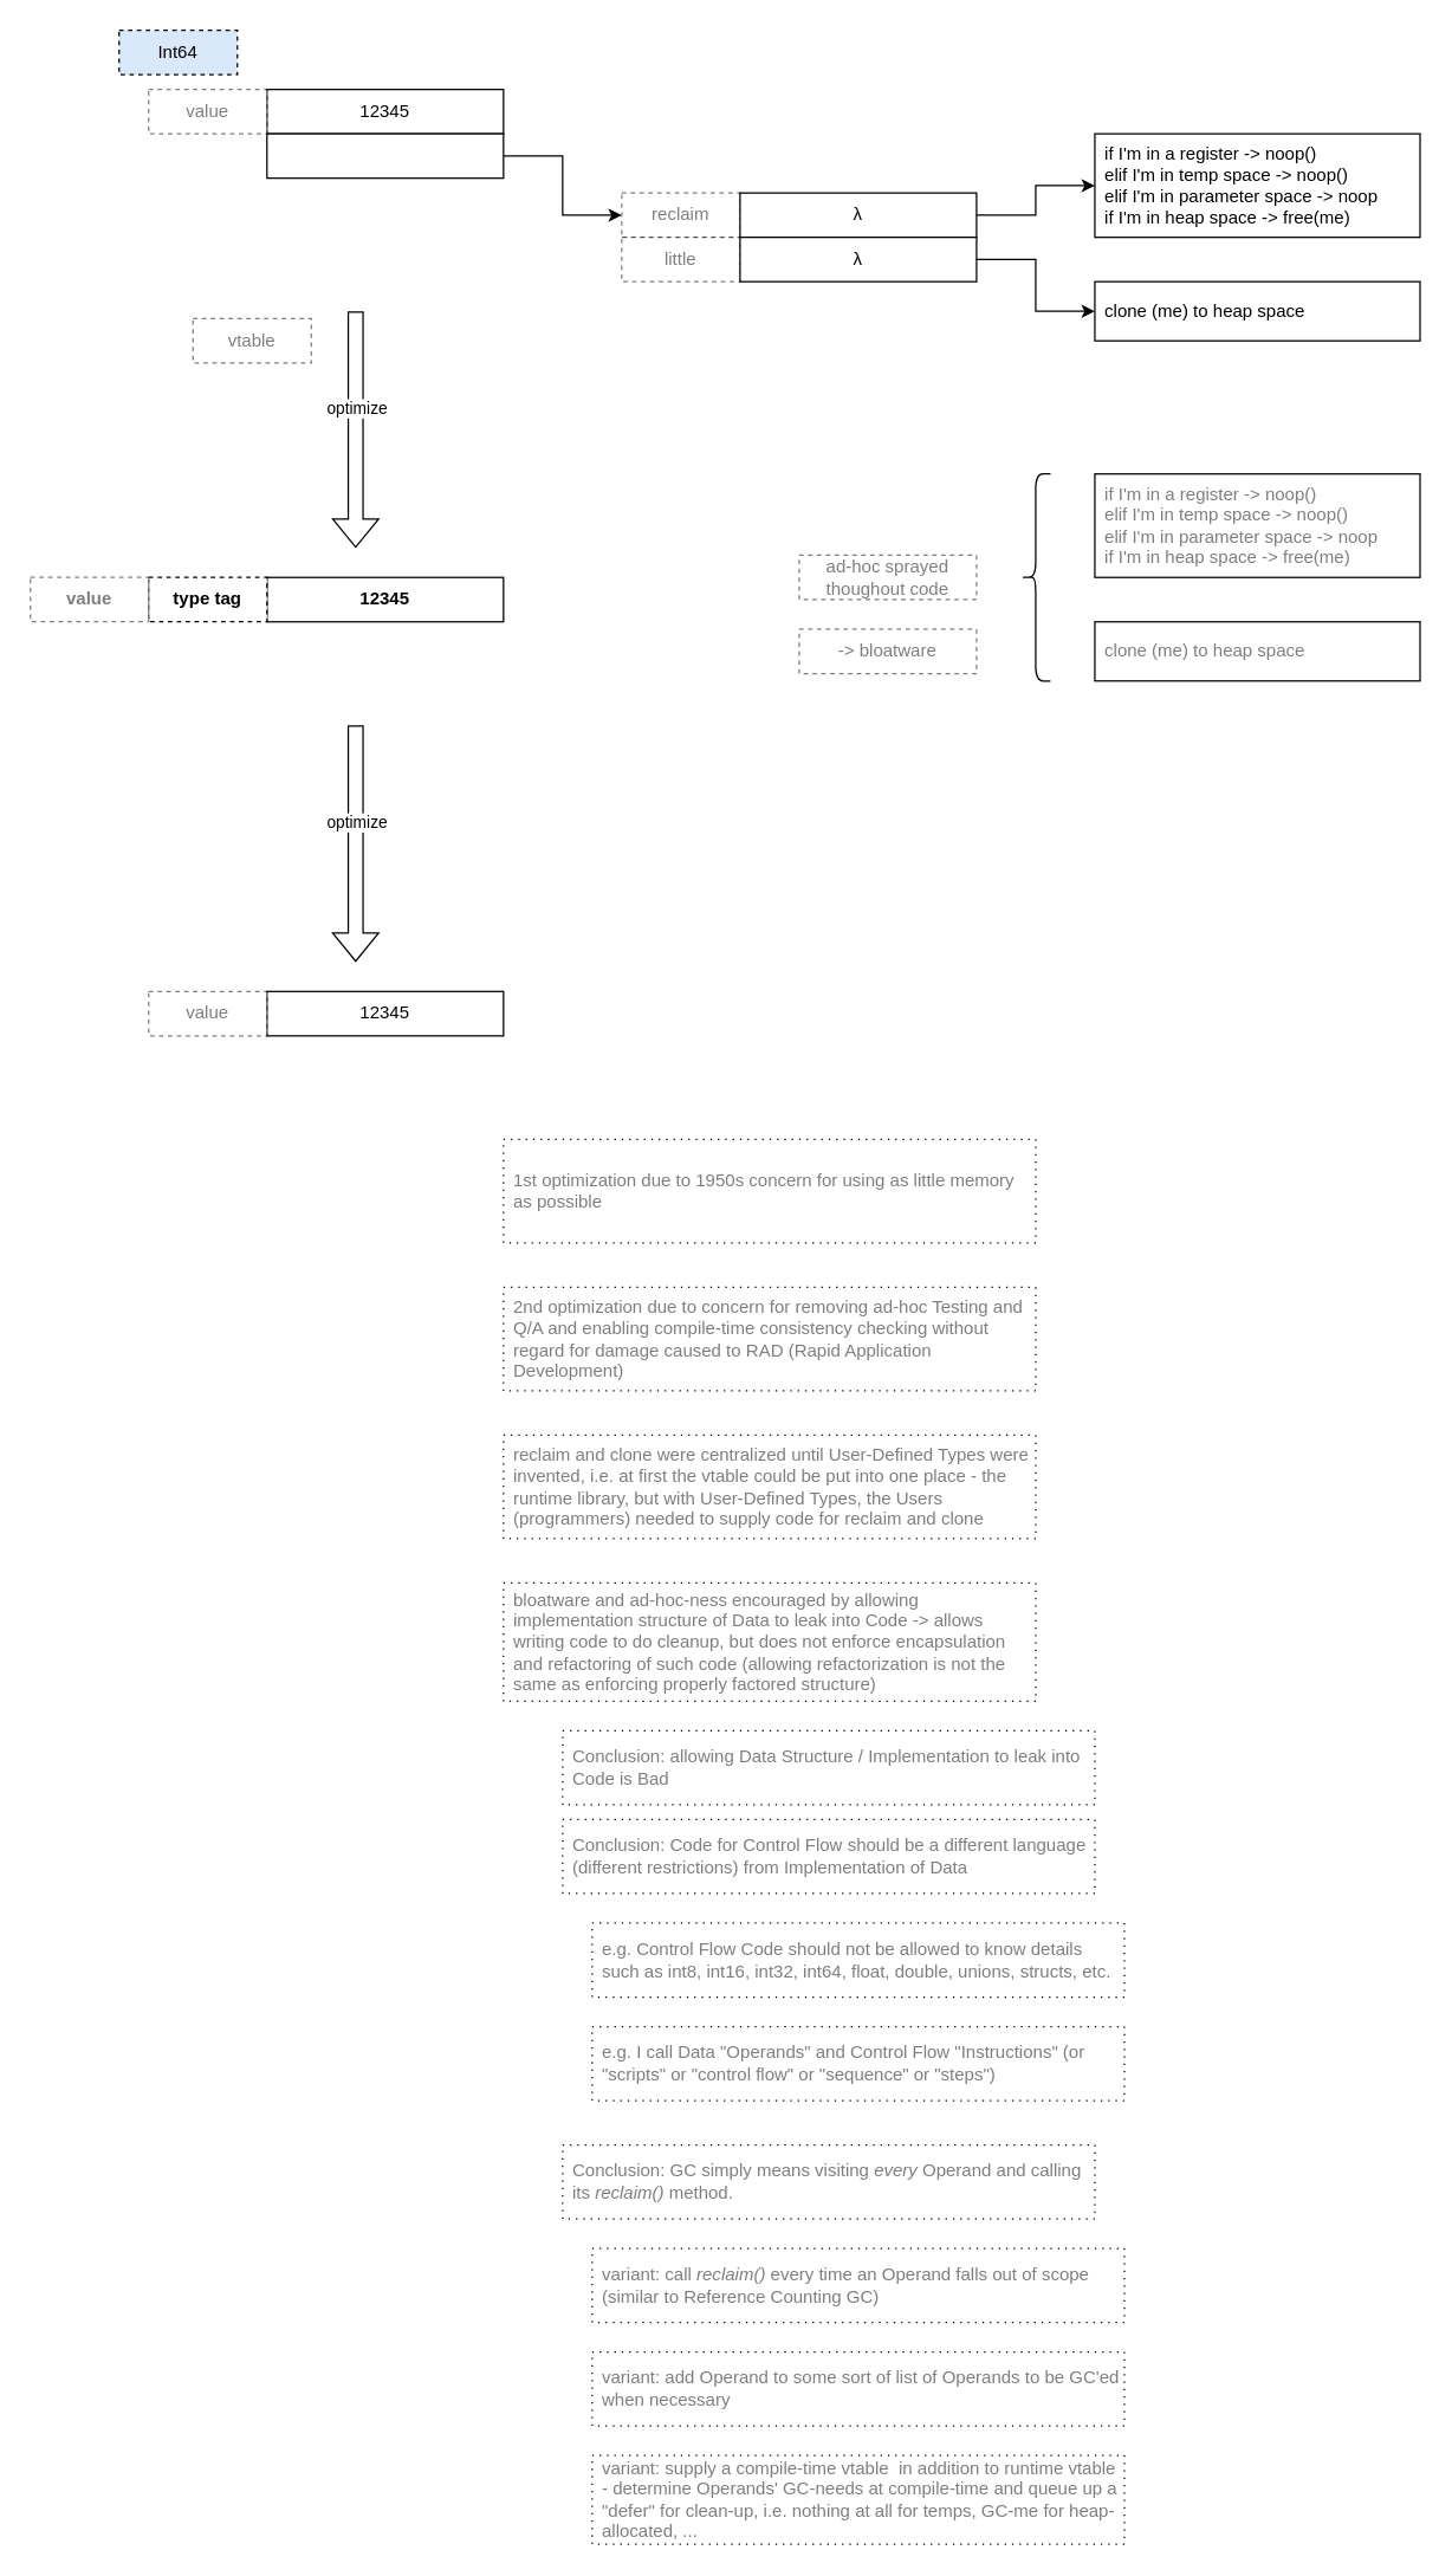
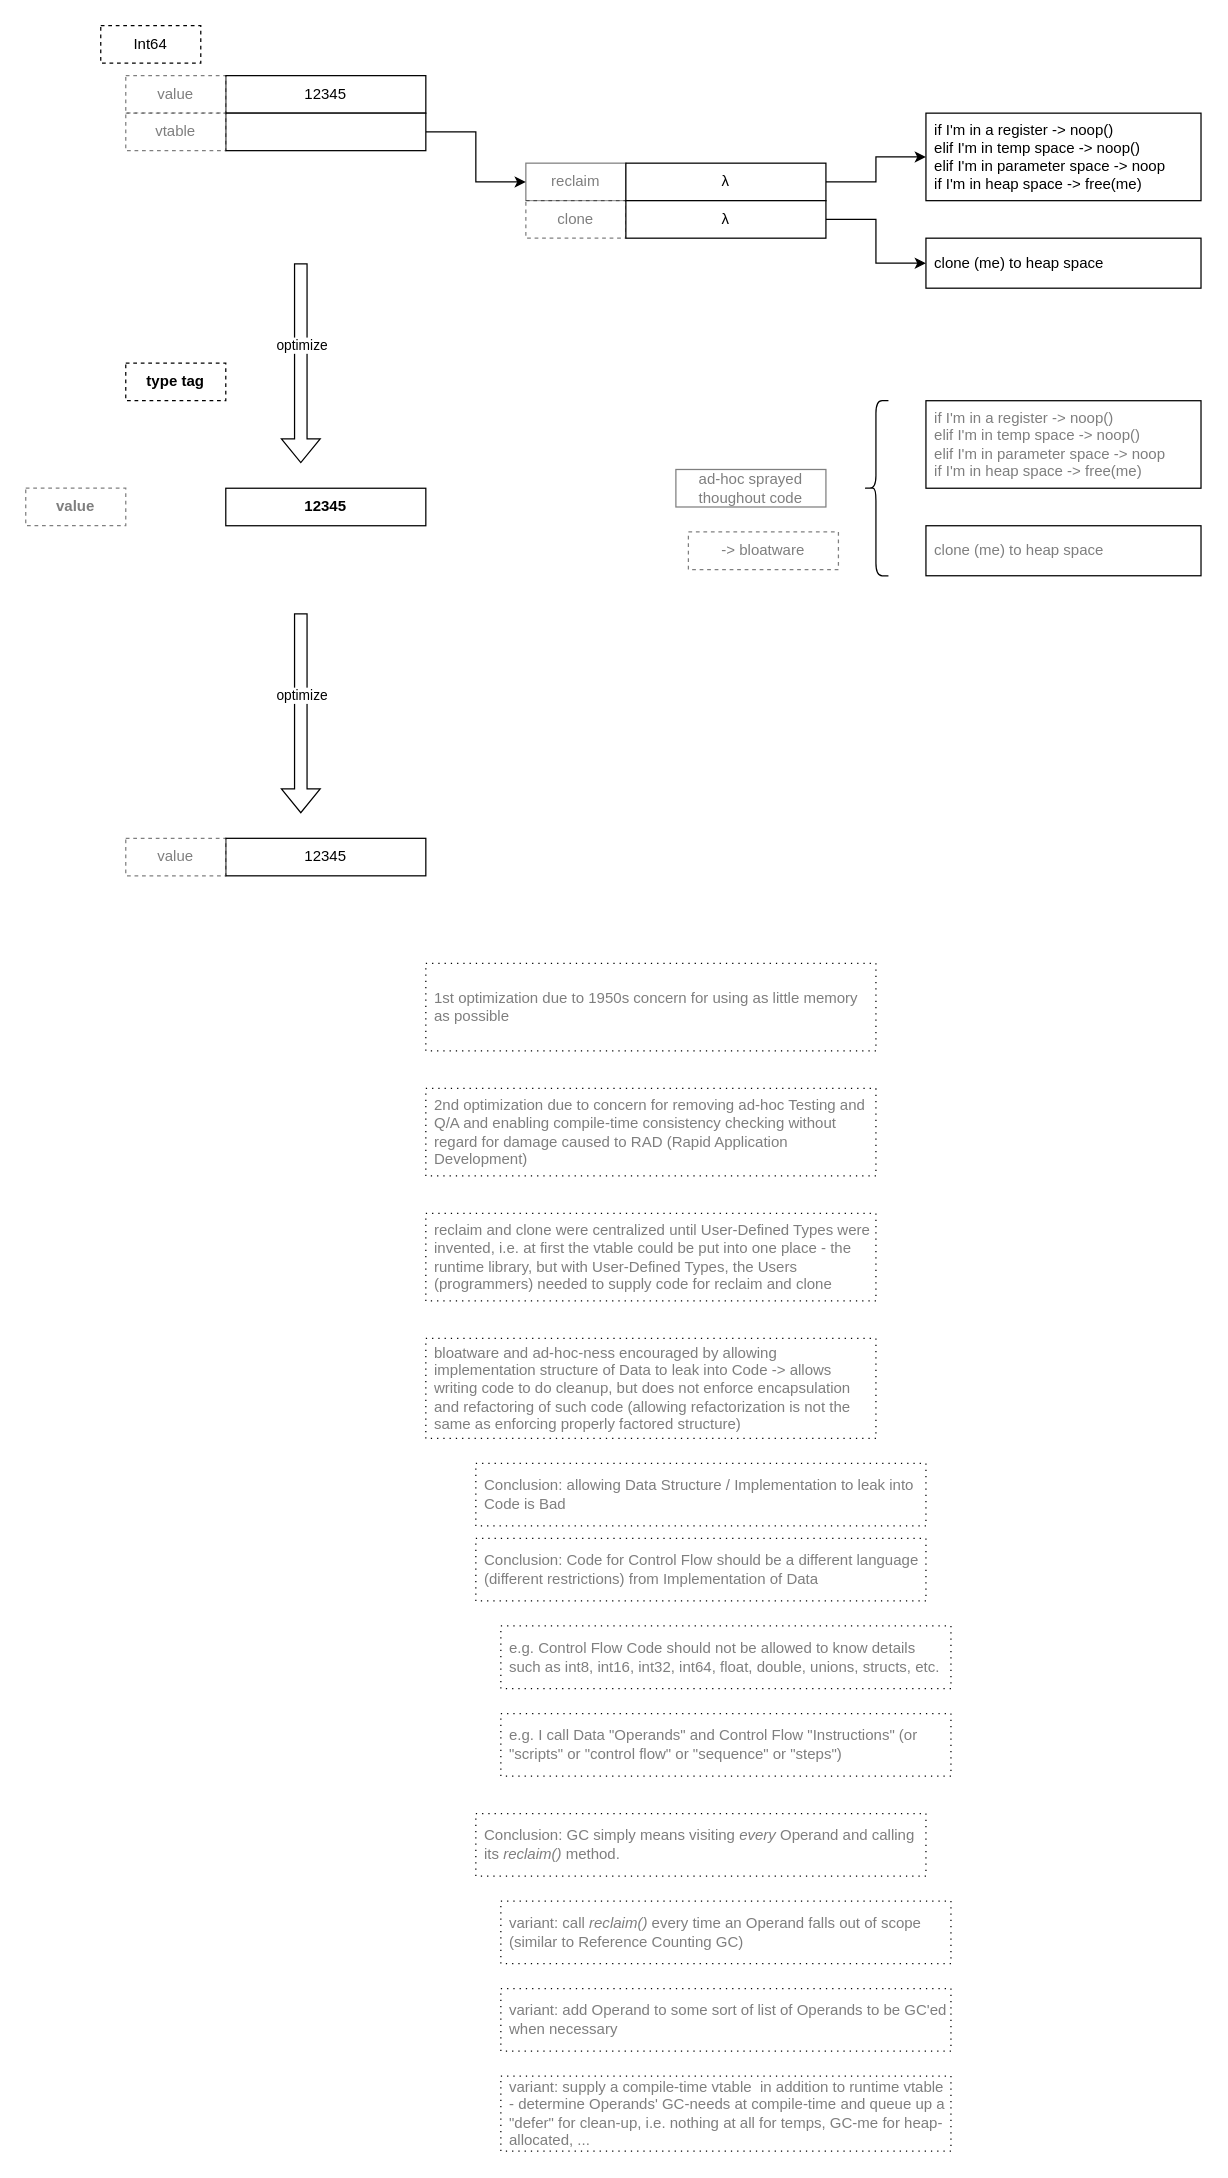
  <mxCell id="0" />
  <mxCell id="1" parent="0" />
  <mxCell id="2" value="12345" style="rounded=0;whiteSpace=wrap;html=1;" vertex="1" parent="1"><mxGeometry x="180" y="60" width="160" height="30" as="geometry" /></mxCell>
  <mxCell id="3" style="edgeStyle=orthogonalEdgeStyle;rounded=0;orthogonalLoop=1;jettySize=auto;html=1;exitX=1;exitY=0.5;exitDx=0;exitDy=0;entryX=0;entryY=0.5;entryDx=0;entryDy=0;" edge="1" parent="1" source="4" target="5"><mxGeometry relative="1" as="geometry" /></mxCell>
  <mxCell id="4" value="" style="rounded=0;whiteSpace=wrap;html=1;" vertex="1" parent="1"><mxGeometry x="180" y="90" width="160" height="30" as="geometry" /></mxCell>
- <mxCell id="5" value="reclaim" style="rounded=0;whiteSpace=wrap;html=1;dashed=1;opacity=50;textOpacity=50;" vertex="1" parent="1"><mxGeometry x="420" y="130" width="80" height="30" as="geometry" /></mxCell>
- <mxCell id="6" value="little" style="rounded=0;whiteSpace=wrap;html=1;dashed=1;opacity=50;textOpacity=50;" vertex="1" parent="1"><mxGeometry x="420" y="160" width="80" height="30" as="geometry" /></mxCell>
+ <mxCell id="5" value="reclaim" style="rounded=0;whiteSpace=wrap;html=1;dashed=0;opacity=50;textOpacity=50;" vertex="1" parent="1"><mxGeometry x="420" y="130" width="80" height="30" as="geometry" /></mxCell>
+ <mxCell id="6" value="clone" style="rounded=0;whiteSpace=wrap;html=1;dashed=1;opacity=50;textOpacity=50;" vertex="1" parent="1"><mxGeometry x="420" y="160" width="80" height="30" as="geometry" /></mxCell>
  <mxCell id="7" style="edgeStyle=orthogonalEdgeStyle;rounded=0;orthogonalLoop=1;jettySize=auto;html=1;exitX=1;exitY=0.5;exitDx=0;exitDy=0;entryX=0;entryY=0.5;entryDx=0;entryDy=0;" edge="1" parent="1" source="8" target="11"><mxGeometry relative="1" as="geometry" /></mxCell>
  <mxCell id="8" value="λ" style="rounded=0;whiteSpace=wrap;html=1;" vertex="1" parent="1"><mxGeometry x="500" y="130" width="160" height="30" as="geometry" /></mxCell>
  <mxCell id="9" style="edgeStyle=orthogonalEdgeStyle;rounded=0;orthogonalLoop=1;jettySize=auto;html=1;exitX=1;exitY=0.5;exitDx=0;exitDy=0;entryX=0;entryY=0.5;entryDx=0;entryDy=0;" edge="1" parent="1" source="10" target="12"><mxGeometry relative="1" as="geometry" /></mxCell>
  <mxCell id="10" value="λ" style="rounded=0;whiteSpace=wrap;html=1;" vertex="1" parent="1"><mxGeometry x="500" y="160" width="160" height="30" as="geometry" /></mxCell>
  <mxCell id="11" value="if I'm in a register -&amp;gt; noop()&lt;br&gt;elif I'm in temp space -&amp;gt; noop()&lt;br&gt;elif I'm in parameter space -&amp;gt; noop&lt;br&gt;if I'm in heap space -&amp;gt; free(me)" style="rounded=0;whiteSpace=wrap;html=1;align=left;spacingLeft=5;" vertex="1" parent="1"><mxGeometry x="740" y="90" width="220" height="70" as="geometry" /></mxCell>
  <mxCell id="12" value="clone (me) to heap space" style="rounded=0;whiteSpace=wrap;html=1;align=left;spacingLeft=5;" vertex="1" parent="1"><mxGeometry x="740" y="190" width="220" height="40" as="geometry" /></mxCell>
  <mxCell id="13" value="value" style="rounded=0;whiteSpace=wrap;html=1;dashed=1;opacity=50;textOpacity=50;" vertex="1" parent="1"><mxGeometry x="100" y="60" width="80" height="30" as="geometry" /></mxCell>
- <mxCell id="14" value="vtable" style="rounded=0;whiteSpace=wrap;html=1;dashed=1;opacity=50;textOpacity=50;" vertex="1" parent="1"><mxGeometry x="130" y="215" width="80" height="30" as="geometry" /></mxCell>
+ <mxCell id="14" value="vtable" style="rounded=0;whiteSpace=wrap;html=1;dashed=1;opacity=50;textOpacity=50;" vertex="1" parent="1"><mxGeometry x="100" y="90" width="80" height="30" as="geometry" /></mxCell>
  <mxCell id="15" value="12345" style="rounded=0;whiteSpace=wrap;html=1;fontStyle=1" vertex="1" parent="1"><mxGeometry x="180" y="390" width="160" height="30" as="geometry" /></mxCell>
  <mxCell id="16" value="if I'm in a register -&amp;gt; noop()&lt;br&gt;elif I'm in temp space -&amp;gt; noop()&lt;br&gt;elif I'm in parameter space -&amp;gt; noop&lt;br&gt;if I'm in heap space -&amp;gt; free(me)" style="rounded=0;whiteSpace=wrap;html=1;align=left;spacingLeft=5;textOpacity=50;" vertex="1" parent="1"><mxGeometry x="740" y="320" width="220" height="70" as="geometry" /></mxCell>
  <mxCell id="17" value="clone (me) to heap space" style="rounded=0;whiteSpace=wrap;html=1;align=left;spacingLeft=5;textOpacity=50;" vertex="1" parent="1"><mxGeometry x="740" y="420" width="220" height="40" as="geometry" /></mxCell>
- <mxCell id="18" value="type tag" style="rounded=0;whiteSpace=wrap;html=1;dashed=1;fontStyle=1" vertex="1" parent="1"><mxGeometry x="100" y="390" width="80" height="30" as="geometry" /></mxCell>
+ <mxCell id="18" value="type tag" style="rounded=0;whiteSpace=wrap;html=1;dashed=1;fontStyle=1" vertex="1" parent="1"><mxGeometry x="100" y="290" width="80" height="30" as="geometry" /></mxCell>
  <mxCell id="19" value="" style="shape=flexArrow;endArrow=classic;html=1;rounded=0;fontStyle=1" edge="1" parent="1"><mxGeometry width="50" height="50" relative="1" as="geometry"><mxPoint x="240" y="210" as="sourcePoint" /><mxPoint x="240" y="370" as="targetPoint" /></mxGeometry></mxCell>
  <mxCell id="20" value="optimize" style="edgeLabel;html=1;align=center;verticalAlign=middle;resizable=0;points=[];fontStyle=0" vertex="1" connectable="0" parent="19"><mxGeometry x="0.312" relative="1" as="geometry"><mxPoint y="-40" as="offset" /></mxGeometry></mxCell>
- <mxCell id="21" value="Int64" style="rounded=0;whiteSpace=wrap;html=1;dashed=1;fillColor=#dae8fc;" vertex="1" parent="1"><mxGeometry x="80" y="20" width="80" height="30" as="geometry" /></mxCell>
+ <mxCell id="21" value="Int64" style="rounded=0;whiteSpace=wrap;html=1;dashed=1;" vertex="1" parent="1"><mxGeometry x="80" y="20" width="80" height="30" as="geometry" /></mxCell>
  <mxCell id="22" value="" style="shape=curlyBracket;whiteSpace=wrap;html=1;rounded=1;labelPosition=left;verticalLabelPosition=middle;align=right;verticalAlign=middle;textOpacity=50;" vertex="1" parent="1"><mxGeometry x="690" y="320" width="20" height="140" as="geometry" /></mxCell>
- <mxCell id="23" value="ad-hoc sprayed thoughout code" style="rounded=0;whiteSpace=wrap;html=1;dashed=1;opacity=50;textOpacity=50;" vertex="1" parent="1"><mxGeometry x="540" y="375" width="120" height="30" as="geometry" /></mxCell>
- <mxCell id="24" value="-&amp;gt; bloatware" style="rounded=0;whiteSpace=wrap;html=1;dashed=1;opacity=50;textOpacity=50;" vertex="1" parent="1"><mxGeometry x="540" y="425" width="120" height="30" as="geometry" /></mxCell>
+ <mxCell id="23" value="ad-hoc sprayed thoughout code" style="rounded=0;whiteSpace=wrap;html=1;dashed=0;opacity=50;textOpacity=50;" vertex="1" parent="1"><mxGeometry x="540" y="375" width="120" height="30" as="geometry" /></mxCell>
+ <mxCell id="24" value="-&amp;gt; bloatware" style="rounded=0;whiteSpace=wrap;html=1;dashed=1;opacity=50;textOpacity=50;" vertex="1" parent="1"><mxGeometry x="550" y="425" width="120" height="30" as="geometry" /></mxCell>
  <mxCell id="25" value="12345" style="rounded=0;whiteSpace=wrap;html=1;" vertex="1" parent="1"><mxGeometry x="180" y="670" width="160" height="30" as="geometry" /></mxCell>
  <mxCell id="26" value="value" style="rounded=0;whiteSpace=wrap;html=1;dashed=1;opacity=50;textOpacity=50;" vertex="1" parent="1"><mxGeometry x="100" y="670" width="80" height="30" as="geometry" /></mxCell>
  <mxCell id="27" value="" style="shape=flexArrow;endArrow=classic;html=1;rounded=0;" edge="1" parent="1"><mxGeometry width="50" height="50" relative="1" as="geometry"><mxPoint x="240" y="490" as="sourcePoint" /><mxPoint x="240" y="650" as="targetPoint" /></mxGeometry></mxCell>
  <mxCell id="28" value="optimize" style="edgeLabel;html=1;align=center;verticalAlign=middle;resizable=0;points=[];" vertex="1" connectable="0" parent="27"><mxGeometry x="0.312" relative="1" as="geometry"><mxPoint y="-40" as="offset" /></mxGeometry></mxCell>
  <mxCell id="29" value="value" style="rounded=0;whiteSpace=wrap;html=1;dashed=1;opacity=50;textOpacity=50;fontStyle=1" vertex="1" parent="1"><mxGeometry y="390" width="80" height="30" as="geometry" x="20" /></mxCell>
  <mxCell id="30" value="1st optimization due to 1950s concern for using as little memory as possible" style="rounded=0;whiteSpace=wrap;html=1;align=left;spacingLeft=5;textOpacity=50;dashed=1;dashPattern=1 4;" vertex="1" parent="1"><mxGeometry x="340" y="770" width="360" height="70" as="geometry" /></mxCell>
  <mxCell id="31" value="2nd optimization due to concern for removing ad-hoc Testing and Q/A and enabling compile-time consistency checking without regard for damage caused to RAD (Rapid Application Development)" style="rounded=0;whiteSpace=wrap;html=1;align=left;spacingLeft=5;textOpacity=50;dashed=1;dashPattern=1 4;" vertex="1" parent="1"><mxGeometry x="340" y="870" width="360" height="70" as="geometry" /></mxCell>
  <mxCell id="32" value="reclaim and clone were centralized until User-Defined Types were invented, i.e. at first the vtable could be put into one place - the runtime library, but with User-Defined Types, the Users (programmers) needed to supply code for reclaim and clone" style="rounded=0;whiteSpace=wrap;html=1;align=left;spacingLeft=5;textOpacity=50;dashed=1;dashPattern=1 4;" vertex="1" parent="1"><mxGeometry x="340" y="970" width="360" height="70" as="geometry" /></mxCell>
  <mxCell id="33" value="bloatware and ad-hoc-ness encouraged by allowing implementation structure of Data to leak into Code -&amp;gt; allows writing code to do cleanup, but does not enforce encapsulation and refactoring of such code (allowing refactorization is not the same as enforcing properly factored structure)&amp;nbsp;" style="rounded=0;whiteSpace=wrap;html=1;align=left;spacingLeft=5;textOpacity=50;dashed=1;dashPattern=1 4;" vertex="1" parent="1"><mxGeometry x="340" y="1070" width="360" height="80" as="geometry" /></mxCell>
  <mxCell id="34" value="Conclusion: allowing Data Structure / Implementation to leak into Code is Bad" style="rounded=0;whiteSpace=wrap;html=1;align=left;spacingLeft=5;textOpacity=50;dashed=1;dashPattern=1 4;" vertex="1" parent="1"><mxGeometry x="380" y="1170" width="360" height="50" as="geometry" /></mxCell>
  <mxCell id="35" value="Conclusion: Code for Control Flow should be a different language (different restrictions) from Implementation of Data" style="rounded=0;whiteSpace=wrap;html=1;align=left;spacingLeft=5;textOpacity=50;dashed=1;dashPattern=1 4;" vertex="1" parent="1"><mxGeometry x="380" y="1230" width="360" height="50" as="geometry" /></mxCell>
  <mxCell id="36" value="e.g. Control Flow Code should not be allowed to know details such as int8, int16, int32, int64, float, double, unions, structs, etc." style="rounded=0;whiteSpace=wrap;html=1;align=left;spacingLeft=5;textOpacity=50;dashed=1;dashPattern=1 4;" vertex="1" parent="1"><mxGeometry x="400" y="1300" width="360" height="50" as="geometry" /></mxCell>
  <mxCell id="37" value="e.g. I call Data &quot;Operands&quot; and Control Flow &quot;Instructions&quot; (or &quot;scripts&quot; or &quot;control flow&quot; or &quot;sequence&quot; or &quot;steps&quot;)" style="rounded=0;whiteSpace=wrap;html=1;align=left;spacingLeft=5;textOpacity=50;dashed=1;dashPattern=1 4;" vertex="1" parent="1"><mxGeometry x="400" y="1370" width="360" height="50" as="geometry" /></mxCell>
  <mxCell id="38" value="Conclusion: GC simply means visiting &lt;i&gt;every&lt;/i&gt;&amp;nbsp;Operand and calling its &lt;i&gt;reclaim()&lt;/i&gt;&amp;nbsp;method." style="rounded=0;whiteSpace=wrap;html=1;align=left;spacingLeft=5;textOpacity=50;dashed=1;dashPattern=1 4;" vertex="1" parent="1"><mxGeometry x="380" y="1450" width="360" height="50" as="geometry" /></mxCell>
  <mxCell id="39" value="variant: call &lt;i&gt;reclaim()&lt;/i&gt;&amp;nbsp;every time an Operand falls out of scope (similar to Reference Counting GC)" style="rounded=0;whiteSpace=wrap;html=1;align=left;spacingLeft=5;textOpacity=50;dashed=1;dashPattern=1 4;" vertex="1" parent="1"><mxGeometry x="400" y="1520" width="360" height="50" as="geometry" /></mxCell>
  <mxCell id="40" value="variant: add Operand to some sort of list of Operands to be GC'ed when necessary" style="rounded=0;whiteSpace=wrap;html=1;align=left;spacingLeft=5;textOpacity=50;dashed=1;dashPattern=1 4;" vertex="1" parent="1"><mxGeometry x="400" y="1590" width="360" height="50" as="geometry" /></mxCell>
  <mxCell id="41" value="variant: supply a compile-time vtable&amp;nbsp; in addition to runtime vtable - determine Operands' GC-needs at compile-time and queue up a &quot;defer&quot; for clean-up, i.e. nothing at all for temps, GC-me for heap-allocated, ..." style="rounded=0;whiteSpace=wrap;html=1;align=left;spacingLeft=5;textOpacity=50;dashed=1;dashPattern=1 4;" vertex="1" parent="1"><mxGeometry x="400" y="1660" width="360" height="60" as="geometry" /></mxCell>
